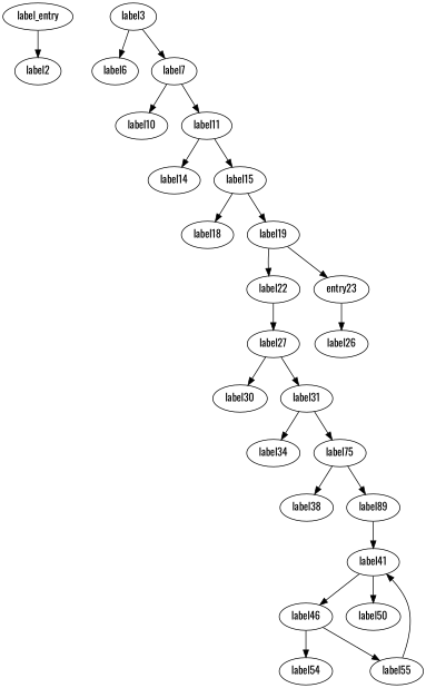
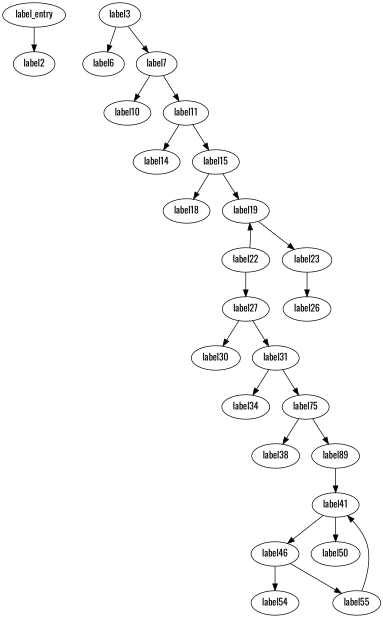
  digraph {
    fontname=Oswald
    node [fontname=Oswald]
    edge [fontname=Oswald]
    label_entry
    label2
    label3
    label6
    label7
    label10
    label11
    label14
    label15
    label18
    label19
    label22
-   label23 [label=entry23]
+   label23
    label27
    label26
    label30
    label31
    label34
    n19 [label=label75]
    label38
    n21 [label=label89]
    label41
    label46
    label50
    label54
    label55
    label_entry -> label2
    label3 -> label6
    label3 -> label7
    label7 -> label10
    label7 -> label11
    label11 -> label14
    label11 -> label15
    label15 -> label18
    label15 -> label19
-   label19 -> label22
+   label22 -> label19
    label19 -> label23
    label22 -> label27
    label23 -> label26
    label27 -> label30
    label27 -> label31
    label31 -> label34
    label31 -> n19
    n19 -> label38
    n19 -> n21
    n21 -> label41
    label41 -> label46
    label41 -> label50
    label46 -> label54
    label46 -> label55
    label55 -> label41
  }
